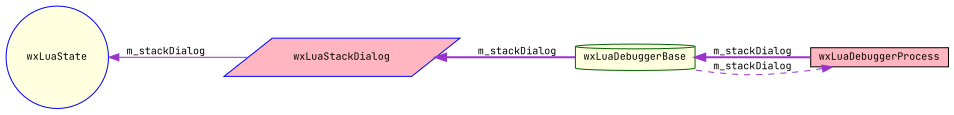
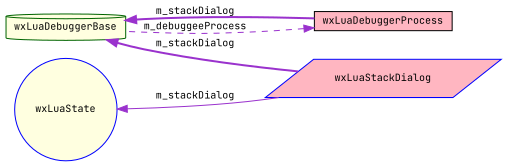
  digraph {
    fontname="JetBrains Mono"
    rankdir=LR
    node [color=blue fillcolor=lightyellow fontname="JetBrains Mono" fontsize=10 style=filled]
    edge [color=darkorchid3 dir=back fontname="JetBrains Mono" fontsize=10 labelfontname=FreeSans labelfontsize=10 style=bold]
    n1 [color=darkgreen fontcolor=black height=0.2 label=wxLuaDebuggerBase shape=cylinder width=0.4]
    n2 [color=black fillcolor=lightpink height=0.2 label=wxLuaDebuggerProcess shape=box width=0.4]
    n3 [fillcolor=lightpink height=0.2 label=wxLuaStackDialog shape=parallelogram width=0.4]
    n4 [height=0.2 label=wxLuaState shape=circle width=0.4]
    n1 -> n2 [label=m_stackDialog]
-   n2 -> n1 [label=m_stackDialog style=dashed]
-   n3 -> n1 [label=m_stackDialog]
+   n2 -> n1 [label=m_debuggeeProcess style=dashed]
+   n1 -> n3 [label=m_stackDialog]
    n4 -> n3 [label=m_stackDialog style=solid]
  }
